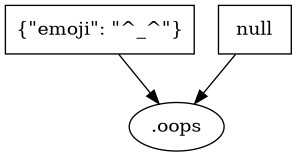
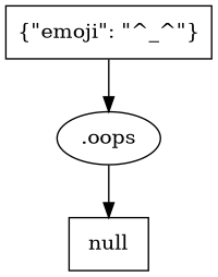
  digraph {
    node [shape=rect]
    n1 [label="{\"emoji\": \"^_^\"}"]
    n2 [label=".oops" shape=""]
    n3 [label=null]
    n1 -> n2
-   n3 -> n2
+   n2 -> n3
  }
